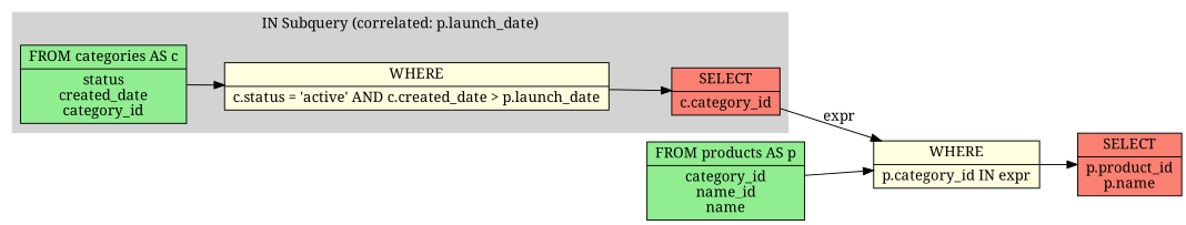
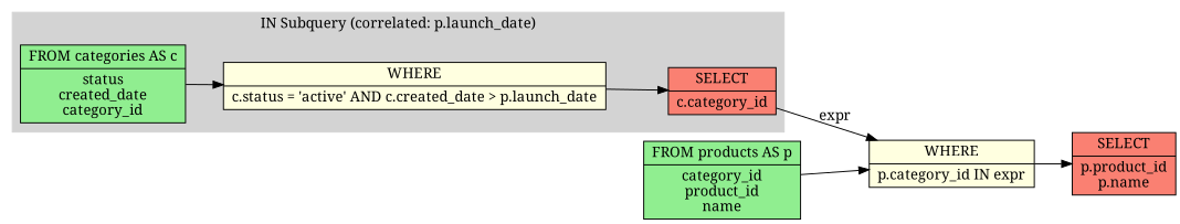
  digraph {
    rankdir=LR
    fontname="Noto Serif"
    node [fillcolor=lightgreen shape=record style=filled fontname="Noto Serif"]
    edge [fontname="Noto Serif"]
    n1 [label="FROM categories AS c|status\ncreated_date\ncategory_id"]
    n2 [fillcolor=lightyellow label="WHERE|c.status = 'active' AND c.created_date \> p.launch_date"]
    n3 [fillcolor=salmon label="SELECT|c.category_id"]
-   n4 [label="FROM products AS p|category_id\nname_id\nname"]
+   n4 [label="FROM products AS p|category_id\nproduct_id\nname"]
    n5 [fillcolor=lightyellow label="WHERE|p.category_id IN expr"]
    n6 [fillcolor=salmon label="SELECT|p.product_id\np.name"]
    subgraph cluster_1 {
      color=lightgrey
      label="IN Subquery (correlated: p.launch_date)"
      style=filled
      n1
      n2
      n3
    }
    n1 -> n2
    n2 -> n3
    n3 -> n5 [label=expr]
    n4 -> n5
    n5 -> n6
  }
